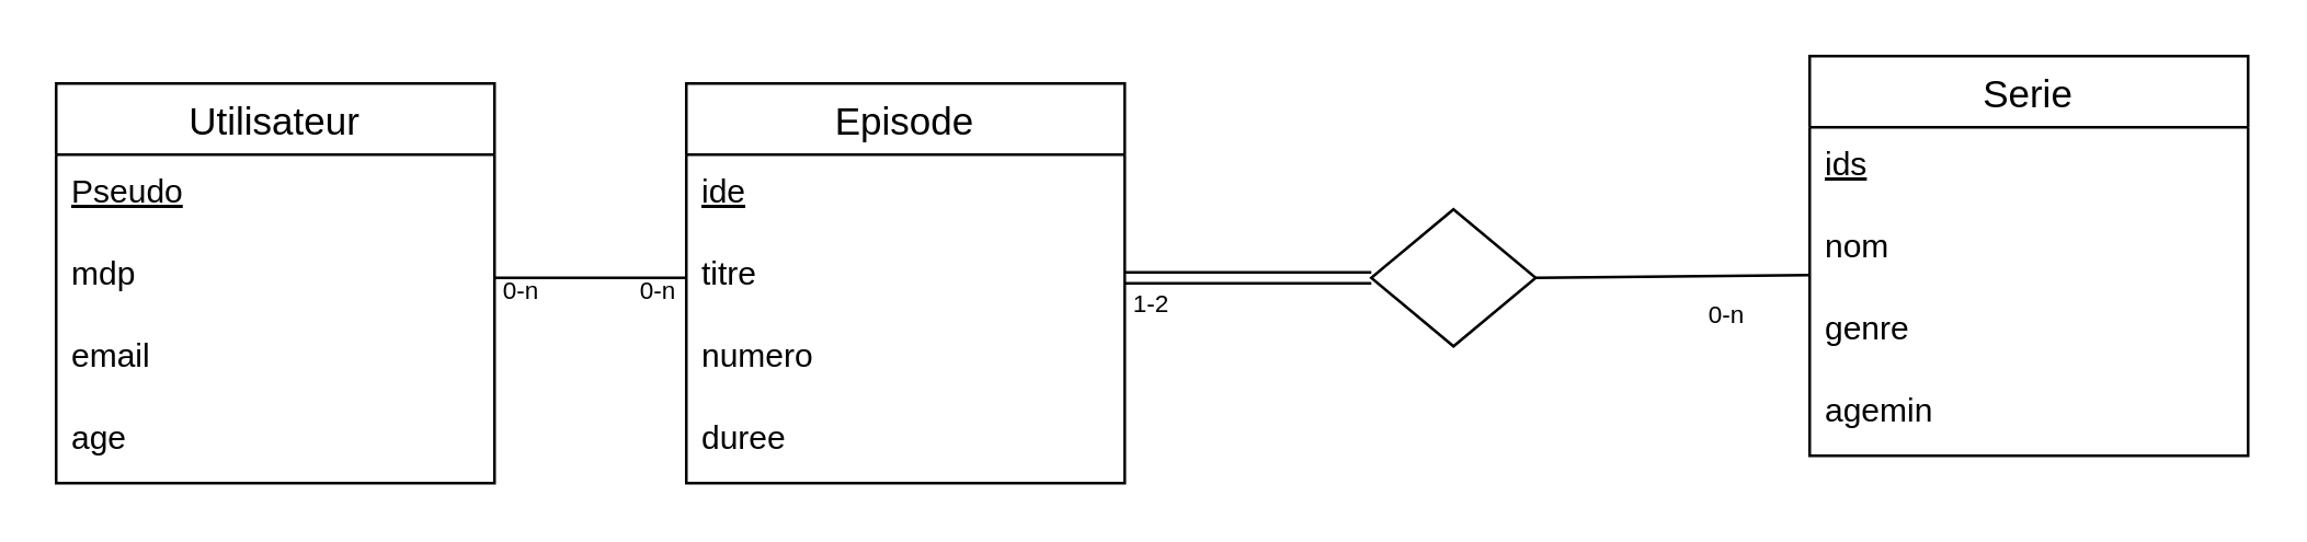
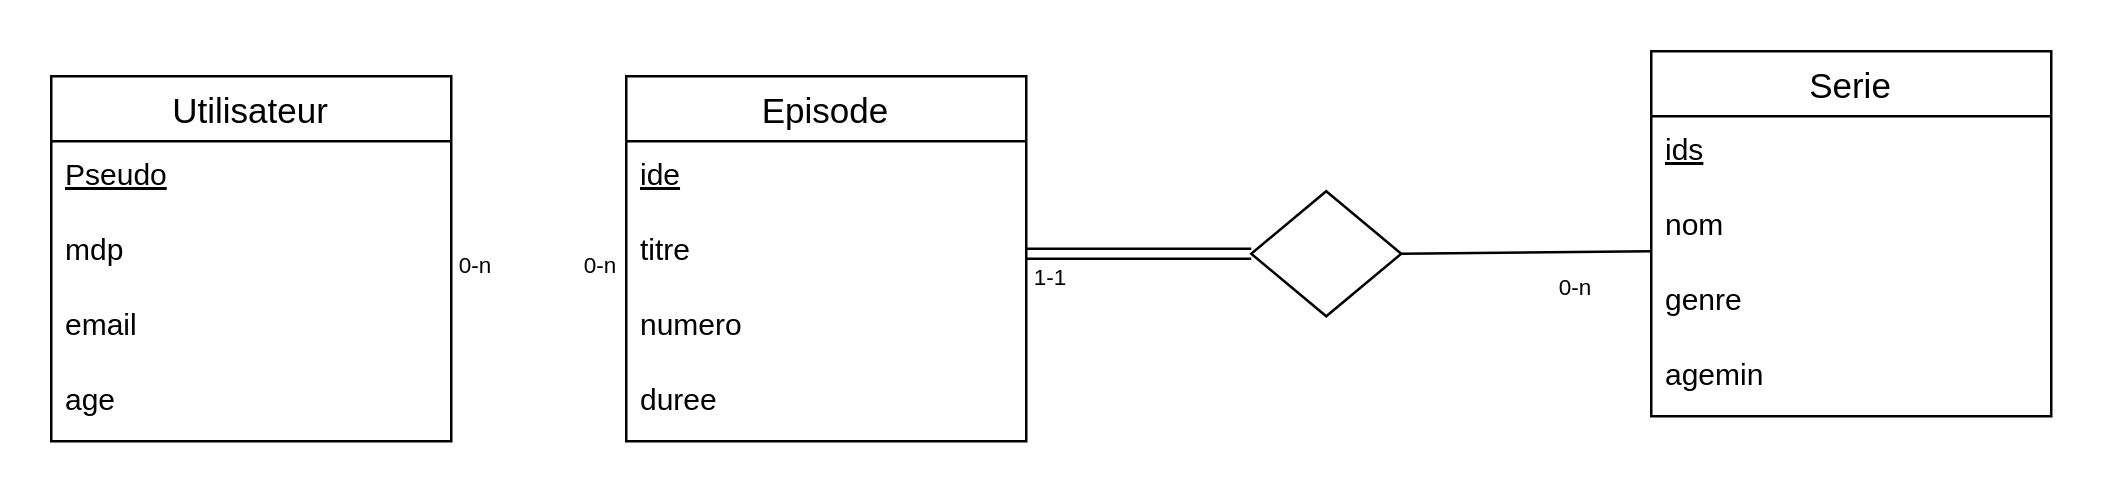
  <mxCell id="0" />
  <mxCell id="1" parent="0" />
  <mxCell id="2" value="Utilisateur" style="swimlane;fontStyle=0;childLayout=stackLayout;horizontal=1;startSize=26;horizontalStack=0;resizeParent=1;resizeParentMax=0;resizeLast=0;collapsible=1;marginBottom=0;align=center;fontSize=14;" vertex="1" parent="1"><mxGeometry x="20" y="30" width="160" height="146" as="geometry" /></mxCell>
  <mxCell id="3" value="Pseudo" style="text;strokeColor=none;fillColor=none;spacingLeft=4;spacingRight=4;overflow=hidden;rotatable=0;points=[[0,0.5],[1,0.5]];portConstraint=eastwest;fontSize=12;fontStyle=4" vertex="1" parent="2"><mxGeometry y="26" width="160" height="30" as="geometry" /></mxCell>
  <mxCell id="4" value="mdp" style="text;strokeColor=none;fillColor=none;spacingLeft=4;spacingRight=4;overflow=hidden;rotatable=0;points=[[0,0.5],[1,0.5]];portConstraint=eastwest;fontSize=12;" vertex="1" parent="2"><mxGeometry y="56" width="160" height="30" as="geometry" /></mxCell>
  <mxCell id="5" value="email" style="text;strokeColor=none;fillColor=none;spacingLeft=4;spacingRight=4;overflow=hidden;rotatable=0;points=[[0,0.5],[1,0.5]];portConstraint=eastwest;fontSize=12;" vertex="1" parent="2"><mxGeometry y="86" width="160" height="30" as="geometry" /></mxCell>
  <mxCell id="6" value="age" style="text;strokeColor=none;fillColor=none;spacingLeft=4;spacingRight=4;overflow=hidden;rotatable=0;points=[[0,0.5],[1,0.5]];portConstraint=eastwest;fontSize=12;" vertex="1" parent="2"><mxGeometry y="116" width="160" height="30" as="geometry" /></mxCell>
  <mxCell id="7" value="Episode" style="swimlane;fontStyle=0;childLayout=stackLayout;horizontal=1;startSize=26;horizontalStack=0;resizeParent=1;resizeParentMax=0;resizeLast=0;collapsible=1;marginBottom=0;align=center;fontSize=14;" vertex="1" parent="1"><mxGeometry x="250" y="30" width="160" height="146" as="geometry" /></mxCell>
  <mxCell id="8" value="ide" style="text;strokeColor=none;fillColor=none;spacingLeft=4;spacingRight=4;overflow=hidden;rotatable=0;points=[[0,0.5],[1,0.5]];portConstraint=eastwest;fontSize=12;fontStyle=4" vertex="1" parent="7"><mxGeometry y="26" width="160" height="30" as="geometry" /></mxCell>
  <mxCell id="9" value="titre" style="text;strokeColor=none;fillColor=none;spacingLeft=4;spacingRight=4;overflow=hidden;rotatable=0;points=[[0,0.5],[1,0.5]];portConstraint=eastwest;fontSize=12;" vertex="1" parent="7"><mxGeometry y="56" width="160" height="30" as="geometry" /></mxCell>
  <mxCell id="10" value="numero" style="text;strokeColor=none;fillColor=none;spacingLeft=4;spacingRight=4;overflow=hidden;rotatable=0;points=[[0,0.5],[1,0.5]];portConstraint=eastwest;fontSize=12;" vertex="1" parent="7"><mxGeometry y="86" width="160" height="30" as="geometry" /></mxCell>
  <mxCell id="11" value="duree" style="text;strokeColor=none;fillColor=none;spacingLeft=4;spacingRight=4;overflow=hidden;rotatable=0;points=[[0,0.5],[1,0.5]];portConstraint=eastwest;fontSize=12;" vertex="1" parent="7"><mxGeometry y="116" width="160" height="30" as="geometry" /></mxCell>
  <mxCell id="12" value="Serie" style="swimlane;fontStyle=0;childLayout=stackLayout;horizontal=1;startSize=26;horizontalStack=0;resizeParent=1;resizeParentMax=0;resizeLast=0;collapsible=1;marginBottom=0;align=center;fontSize=14;" vertex="1" parent="1"><mxGeometry x="660" y="20" width="160" height="146" as="geometry" /></mxCell>
  <mxCell id="13" value="ids" style="text;strokeColor=none;fillColor=none;spacingLeft=4;spacingRight=4;overflow=hidden;rotatable=0;points=[[0,0.5],[1,0.5]];portConstraint=eastwest;fontSize=12;fontStyle=4" vertex="1" parent="12"><mxGeometry y="26" width="160" height="30" as="geometry" /></mxCell>
  <mxCell id="14" value="nom" style="text;strokeColor=none;fillColor=none;spacingLeft=4;spacingRight=4;overflow=hidden;rotatable=0;points=[[0,0.5],[1,0.5]];portConstraint=eastwest;fontSize=12;" vertex="1" parent="12"><mxGeometry y="56" width="160" height="30" as="geometry" /></mxCell>
  <mxCell id="15" value="genre" style="text;strokeColor=none;fillColor=none;spacingLeft=4;spacingRight=4;overflow=hidden;rotatable=0;points=[[0,0.5],[1,0.5]];portConstraint=eastwest;fontSize=12;" vertex="1" parent="12"><mxGeometry y="86" width="160" height="30" as="geometry" /></mxCell>
  <mxCell id="16" value="agemin" style="text;strokeColor=none;fillColor=none;spacingLeft=4;spacingRight=4;overflow=hidden;rotatable=0;points=[[0,0.5],[1,0.5]];portConstraint=eastwest;fontSize=12;" vertex="1" parent="12"><mxGeometry y="116" width="160" height="30" as="geometry" /></mxCell>
  <mxCell id="17" value="" style="group" vertex="1" connectable="0" parent="1"><mxGeometry x="180" y="90" width="20" height="30" as="geometry" /></mxCell>
- <mxCell id="18" style="edgeStyle=none;html=1;exitX=1;exitY=0.5;exitDx=0;exitDy=0;entryX=0;entryY=0.5;entryDx=0;entryDy=0;endArrow=none;endFill=0;" edge="1" parent="17" source="4" target="9"><mxGeometry relative="1" as="geometry" /></mxCell>
  <mxCell id="19" value="&lt;font style=&quot;font-size: 9px;&quot;&gt;0-n&lt;/font&gt;" style="text;html=1;strokeColor=none;fillColor=none;align=center;verticalAlign=middle;whiteSpace=wrap;rounded=0;" vertex="1" parent="17"><mxGeometry width="20" height="30" as="geometry" /></mxCell>
  <mxCell id="20" value="" style="group" vertex="1" connectable="0" parent="1"><mxGeometry x="230" y="90" width="20" height="30" as="geometry" /></mxCell>
  <mxCell id="21" style="edgeStyle=none;html=1;exitX=1;exitY=0.5;exitDx=0;exitDy=0;entryX=0;entryY=0.5;entryDx=0;entryDy=0;endArrow=none;endFill=0;" edge="1" parent="20"><mxGeometry relative="1" as="geometry" /></mxCell>
  <mxCell id="22" value="&lt;font style=&quot;font-size: 9px;&quot;&gt;0-n&lt;/font&gt;" style="text;html=1;strokeColor=none;fillColor=none;align=center;verticalAlign=middle;whiteSpace=wrap;rounded=0;" vertex="1" parent="20"><mxGeometry width="20" height="30" as="geometry" /></mxCell>
  <mxCell id="23" value="" style="group" vertex="1" connectable="0" parent="1"><mxGeometry x="390" y="76" width="270" height="54" as="geometry" /></mxCell>
  <mxCell id="24" style="edgeStyle=none;html=1;exitX=1;exitY=0.5;exitDx=0;exitDy=0;fontSize=9;endArrow=none;endFill=0;" edge="1" parent="23" source="25"><mxGeometry relative="1" as="geometry"><mxPoint x="270" y="24" as="targetPoint" /></mxGeometry></mxCell>
  <mxCell id="25" value="" style="shape=rhombus;html=1;dashed=0;whitespace=wrap;perimeter=rhombusPerimeter;fontSize=9;" vertex="1" parent="23"><mxGeometry x="110" width="60" height="50" as="geometry" /></mxCell>
  <mxCell id="26" value="" style="group" vertex="1" connectable="0" parent="23"><mxGeometry y="20" width="60" height="30" as="geometry" /></mxCell>
- <mxCell id="27" value="1-2" style="text;html=1;strokeColor=none;fillColor=none;align=center;verticalAlign=middle;whiteSpace=wrap;rounded=0;fontSize=9;" vertex="1" parent="26"><mxGeometry width="60" height="30" as="geometry" /></mxCell>
+ <mxCell id="27" value="1-1" style="text;html=1;strokeColor=none;fillColor=none;align=center;verticalAlign=middle;whiteSpace=wrap;rounded=0;fontSize=9;" vertex="1" parent="26"><mxGeometry width="60" height="30" as="geometry" /></mxCell>
  <mxCell id="28" value="0-n" style="text;html=1;strokeColor=none;fillColor=none;align=center;verticalAlign=middle;whiteSpace=wrap;rounded=0;fontSize=9;" vertex="1" parent="23"><mxGeometry x="210" y="24" width="60" height="30" as="geometry" /></mxCell>
  <mxCell id="29" style="edgeStyle=none;html=1;exitX=1;exitY=0.5;exitDx=0;exitDy=0;entryX=0;entryY=0.5;entryDx=0;entryDy=0;fontSize=9;endArrow=none;endFill=0;shape=link;" edge="1" parent="1" source="9" target="25"><mxGeometry relative="1" as="geometry" /></mxCell>
